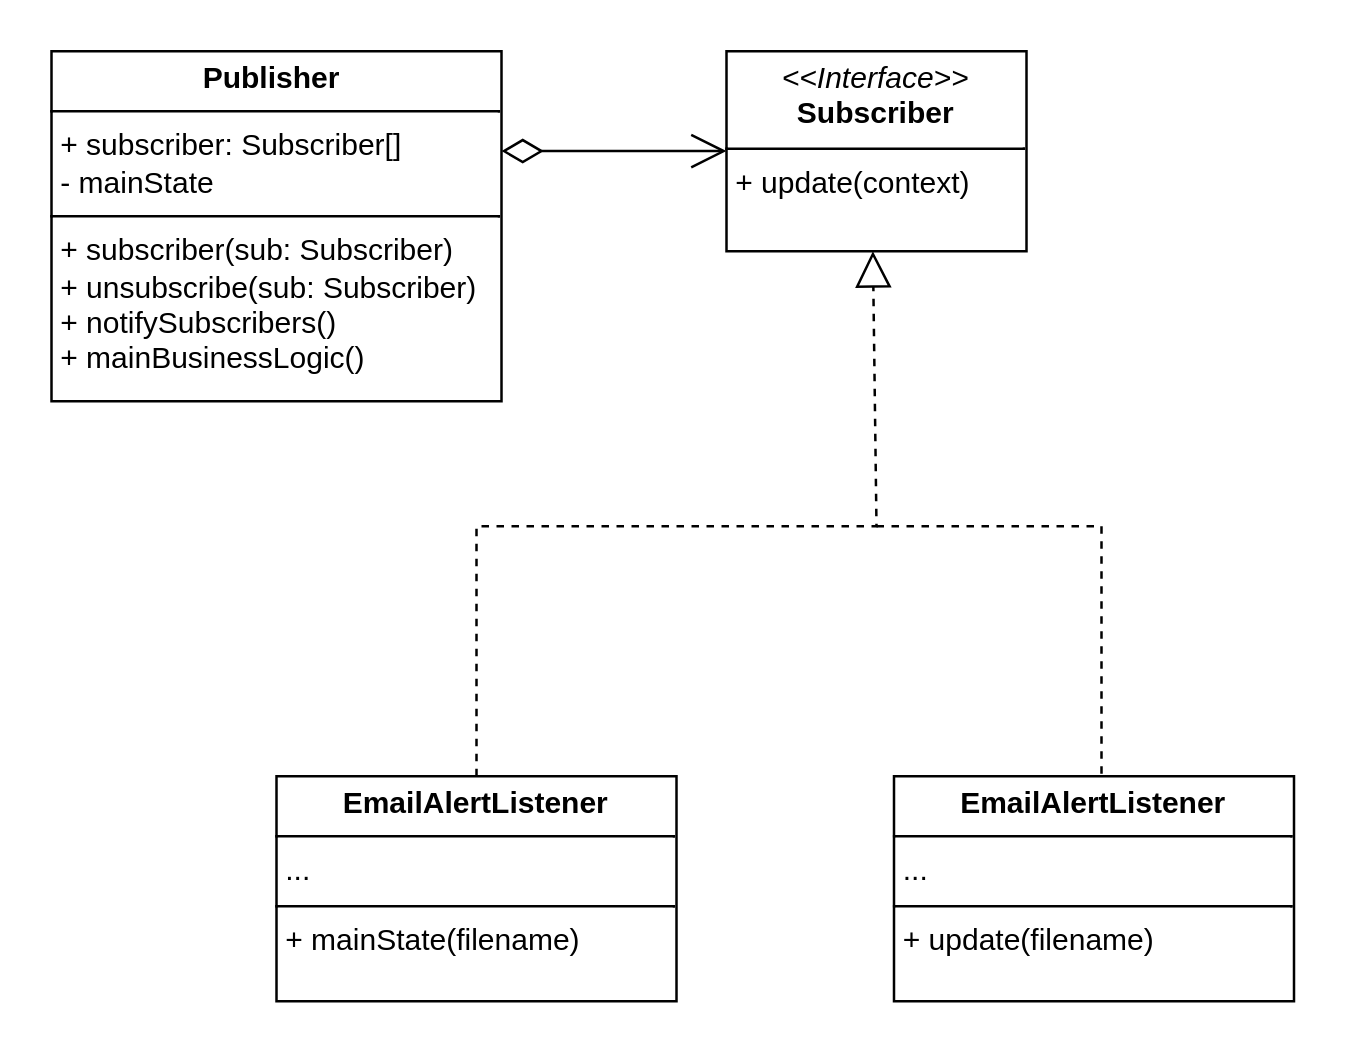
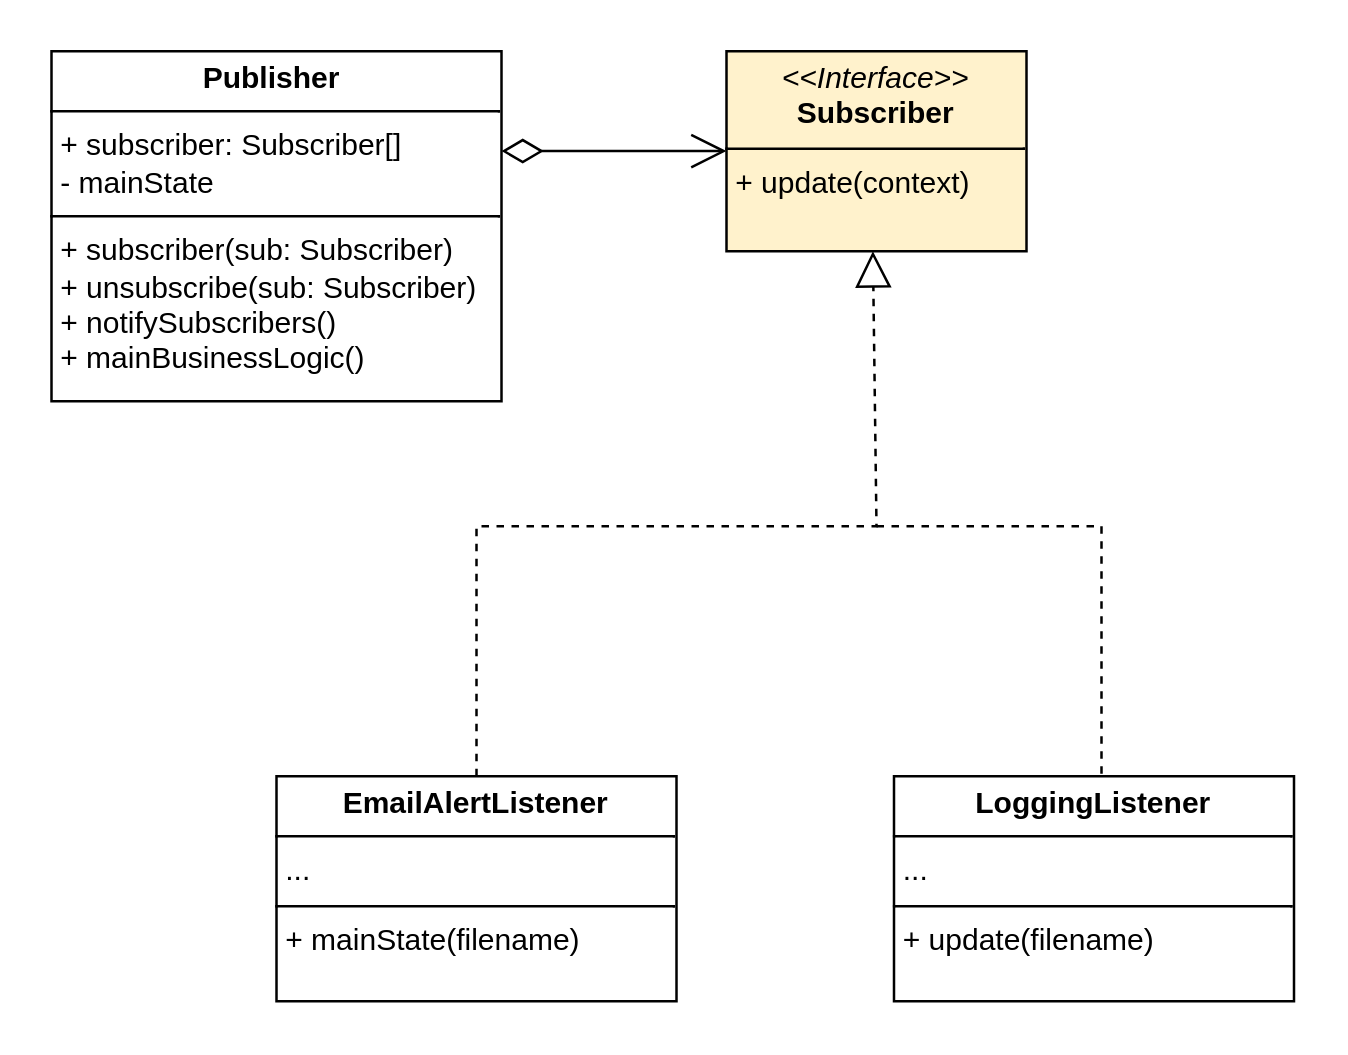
  <mxCell id="0" />
  <mxCell id="1" parent="0" />
  <mxCell id="2" value="&lt;p style=&quot;margin:0px;margin-top:4px;text-align:center;&quot;&gt;&lt;b&gt;Publisher&amp;nbsp;&lt;/b&gt;&lt;/p&gt;&lt;hr size=&quot;1&quot; style=&quot;border-style:solid;&quot;&gt;&lt;p style=&quot;margin:0px;margin-left:4px;&quot;&gt;+ subscriber: Subscriber[]&lt;/p&gt;&lt;p style=&quot;margin:0px;margin-left:4px;&quot;&gt;- mainState&lt;/p&gt;&lt;hr size=&quot;1&quot; style=&quot;border-style:solid;&quot;&gt;&lt;p style=&quot;margin:0px;margin-left:4px;&quot;&gt;+ subscriber(sub: Subscriber)&lt;/p&gt;&lt;p style=&quot;margin:0px;margin-left:4px;&quot;&gt;+ unsubscribe(sub: Subscriber)&lt;/p&gt;&lt;p style=&quot;margin:0px;margin-left:4px;&quot;&gt;+ notifySubscribers()&lt;/p&gt;&lt;p style=&quot;margin:0px;margin-left:4px;&quot;&gt;+ mainBusinessLogic()&lt;/p&gt;&lt;p style=&quot;margin:0px;margin-left:4px;&quot;&gt;&amp;nbsp;&lt;/p&gt;&lt;p style=&quot;margin:0px;margin-left:4px;&quot;&gt;&lt;br&gt;&lt;/p&gt;" style="verticalAlign=top;align=left;overflow=fill;html=1;whiteSpace=wrap;" parent="1" vertex="1"><mxGeometry x="20" y="20" width="180" height="140" as="geometry" /></mxCell>
  <mxCell id="3" value="" style="endArrow=open;html=1;endSize=12;startArrow=diamondThin;startSize=14;startFill=0;edgeStyle=orthogonalEdgeStyle;align=left;verticalAlign=bottom;rounded=0;" parent="1" edge="1"><mxGeometry x="-1" y="3" relative="1" as="geometry"><mxPoint x="200" y="59.93" as="sourcePoint" /><mxPoint x="290" y="59.93" as="targetPoint" /></mxGeometry></mxCell>
- <mxCell id="4" value="&lt;p style=&quot;margin:0px;margin-top:4px;text-align:center;&quot;&gt;&lt;i&gt;&amp;lt;&amp;lt;Interface&amp;gt;&amp;gt;&lt;/i&gt;&lt;br&gt;&lt;b&gt;Subscriber&lt;/b&gt;&lt;/p&gt;&lt;hr size=&quot;1&quot; style=&quot;border-style:solid;&quot;&gt;&lt;p style=&quot;margin:0px;margin-left:4px;&quot;&gt;+ update(context)&lt;/p&gt;" style="verticalAlign=top;align=left;overflow=fill;html=1;whiteSpace=wrap;" parent="1" vertex="1"><mxGeometry x="290" y="20" width="120" height="80" as="geometry" /></mxCell>
+ <mxCell id="4" value="&lt;p style=&quot;margin:0px;margin-top:4px;text-align:center;&quot;&gt;&lt;i&gt;&amp;lt;&amp;lt;Interface&amp;gt;&amp;gt;&lt;/i&gt;&lt;br&gt;&lt;b&gt;Subscriber&lt;/b&gt;&lt;/p&gt;&lt;hr size=&quot;1&quot; style=&quot;border-style:solid;&quot;&gt;&lt;p style=&quot;margin:0px;margin-left:4px;&quot;&gt;+ update(context)&lt;/p&gt;" style="verticalAlign=top;align=left;overflow=fill;html=1;whiteSpace=wrap;fillColor=#fff2cc;" parent="1" vertex="1"><mxGeometry x="290" y="20" width="120" height="80" as="geometry" /></mxCell>
  <mxCell id="5" value="" style="endArrow=block;dashed=1;endFill=0;endSize=12;html=1;rounded=0;entryX=0.488;entryY=1.061;entryDx=0;entryDy=0;entryPerimeter=0;" parent="1" edge="1"><mxGeometry width="160" relative="1" as="geometry"><mxPoint x="190" y="310" as="sourcePoint" /><mxPoint x="348.56" y="100" as="targetPoint" /><Array as="points"><mxPoint x="190" y="210" /><mxPoint x="350" y="210" /></Array></mxGeometry></mxCell>
  <mxCell id="6" value="" style="endArrow=none;dashed=1;html=1;rounded=0;" parent="1" edge="1"><mxGeometry width="50" height="50" relative="1" as="geometry"><mxPoint x="350" y="210" as="sourcePoint" /><mxPoint x="440" y="310" as="targetPoint" /><Array as="points"><mxPoint x="440" y="210" /></Array></mxGeometry></mxCell>
  <mxCell id="7" value="&lt;p style=&quot;margin:0px;margin-top:4px;text-align:center;&quot;&gt;&lt;b&gt;EmailAlertListener&lt;/b&gt;&lt;/p&gt;&lt;hr size=&quot;1&quot; style=&quot;border-style:solid;&quot;&gt;&lt;p style=&quot;margin:0px;margin-left:4px;&quot;&gt;...&lt;/p&gt;&lt;hr size=&quot;1&quot; style=&quot;border-style:solid;&quot;&gt;&lt;p style=&quot;margin:0px;margin-left:4px;&quot;&gt;+ mainState(filename)&lt;/p&gt;" style="verticalAlign=top;align=left;overflow=fill;html=1;whiteSpace=wrap;" parent="1" vertex="1"><mxGeometry x="110" y="310" width="160" height="90" as="geometry" /></mxCell>
- <mxCell id="8" value="&lt;p style=&quot;margin:0px;margin-top:4px;text-align:center;&quot;&gt;&lt;b&gt;EmailAlertListener&lt;/b&gt;&lt;/p&gt;&lt;hr size=&quot;1&quot; style=&quot;border-style:solid;&quot;&gt;&lt;p style=&quot;margin:0px;margin-left:4px;&quot;&gt;...&lt;/p&gt;&lt;hr size=&quot;1&quot; style=&quot;border-style:solid;&quot;&gt;&lt;p style=&quot;margin:0px;margin-left:4px;&quot;&gt;+ update(filename)&lt;br&gt;&lt;/p&gt;" style="verticalAlign=top;align=left;overflow=fill;html=1;whiteSpace=wrap;" parent="1" vertex="1"><mxGeometry x="357" y="310" width="160" height="90" as="geometry" /></mxCell>
+ <mxCell id="8" value="&lt;p style=&quot;margin:0px;margin-top:4px;text-align:center;&quot;&gt;&lt;b&gt;LoggingListener&lt;/b&gt;&lt;/p&gt;&lt;hr size=&quot;1&quot; style=&quot;border-style:solid;&quot;&gt;&lt;p style=&quot;margin:0px;margin-left:4px;&quot;&gt;...&lt;/p&gt;&lt;hr size=&quot;1&quot; style=&quot;border-style:solid;&quot;&gt;&lt;p style=&quot;margin:0px;margin-left:4px;&quot;&gt;+ update(filename)&lt;br&gt;&lt;/p&gt;" style="verticalAlign=top;align=left;overflow=fill;html=1;whiteSpace=wrap;" parent="1" vertex="1"><mxGeometry x="357" y="310" width="160" height="90" as="geometry" /></mxCell>
